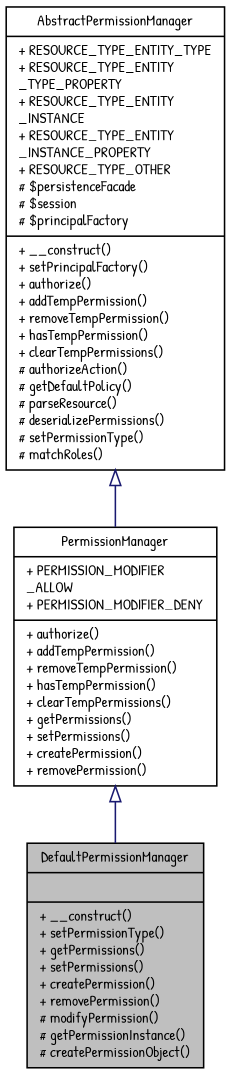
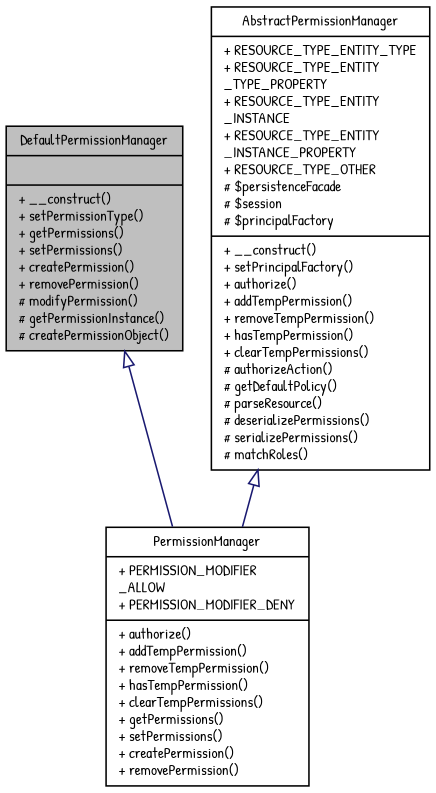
  digraph {
    fontname="Patrick Hand"
    node [color=black fillcolor=white fontname="Patrick Hand" fontsize=10 shape=record style=filled]
    edge [arrowtail=onormal color=midnightblue dir=back fontname="Patrick Hand" fontsize=10 labelfontname=Helvetica labelfontsize=10 style=solid]
    n1 [fillcolor=grey75 fontcolor=black height=0.2 label="{DefaultPermissionManager\n||+ __construct()\l+ setPermissionType()\l+ getPermissions()\l+ setPermissions()\l+ createPermission()\l+ removePermission()\l# modifyPermission()\l# getPermissionInstance()\l# createPermissionObject()\l}" width=0.4]
-   n2 [height=0.2 label="{AbstractPermissionManager\n|+ RESOURCE_TYPE_ENTITY_TYPE\l+ RESOURCE_TYPE_ENTITY\l_TYPE_PROPERTY\l+ RESOURCE_TYPE_ENTITY\l_INSTANCE\l+ RESOURCE_TYPE_ENTITY\l_INSTANCE_PROPERTY\l+ RESOURCE_TYPE_OTHER\l# $persistenceFacade\l# $session\l# $principalFactory\l|+ __construct()\l+ setPrincipalFactory()\l+ authorize()\l+ addTempPermission()\l+ removeTempPermission()\l+ hasTempPermission()\l+ clearTempPermissions()\l# authorizeAction()\l# getDefaultPolicy()\l# parseResource()\l# deserializePermissions()\l# setPermissionType()\l# matchRoles()\l}" width=0.4]
+   n2 [height=0.2 label="{AbstractPermissionManager\n|+ RESOURCE_TYPE_ENTITY_TYPE\l+ RESOURCE_TYPE_ENTITY\l_TYPE_PROPERTY\l+ RESOURCE_TYPE_ENTITY\l_INSTANCE\l+ RESOURCE_TYPE_ENTITY\l_INSTANCE_PROPERTY\l+ RESOURCE_TYPE_OTHER\l# $persistenceFacade\l# $session\l# $principalFactory\l|+ __construct()\l+ setPrincipalFactory()\l+ authorize()\l+ addTempPermission()\l+ removeTempPermission()\l+ hasTempPermission()\l+ clearTempPermissions()\l# authorizeAction()\l# getDefaultPolicy()\l# parseResource()\l# deserializePermissions()\l# serializePermissions()\l# matchRoles()\l}" width=0.4]
    n3 [height=0.2 label="{PermissionManager\n|+ PERMISSION_MODIFIER\l_ALLOW\l+ PERMISSION_MODIFIER_DENY\l|+ authorize()\l+ addTempPermission()\l+ removeTempPermission()\l+ hasTempPermission()\l+ clearTempPermissions()\l+ getPermissions()\l+ setPermissions()\l+ createPermission()\l+ removePermission()\l}" width=0.4]
    n2 -> n3
-   n3 -> n1
+   n1 -> n3
  }
